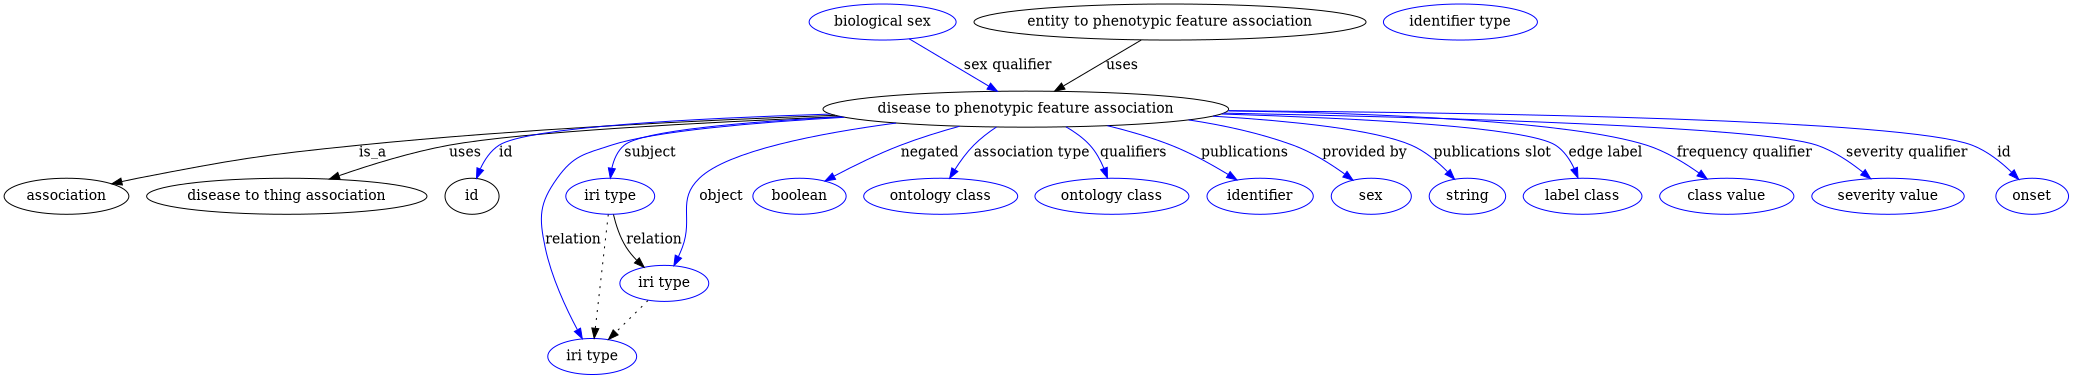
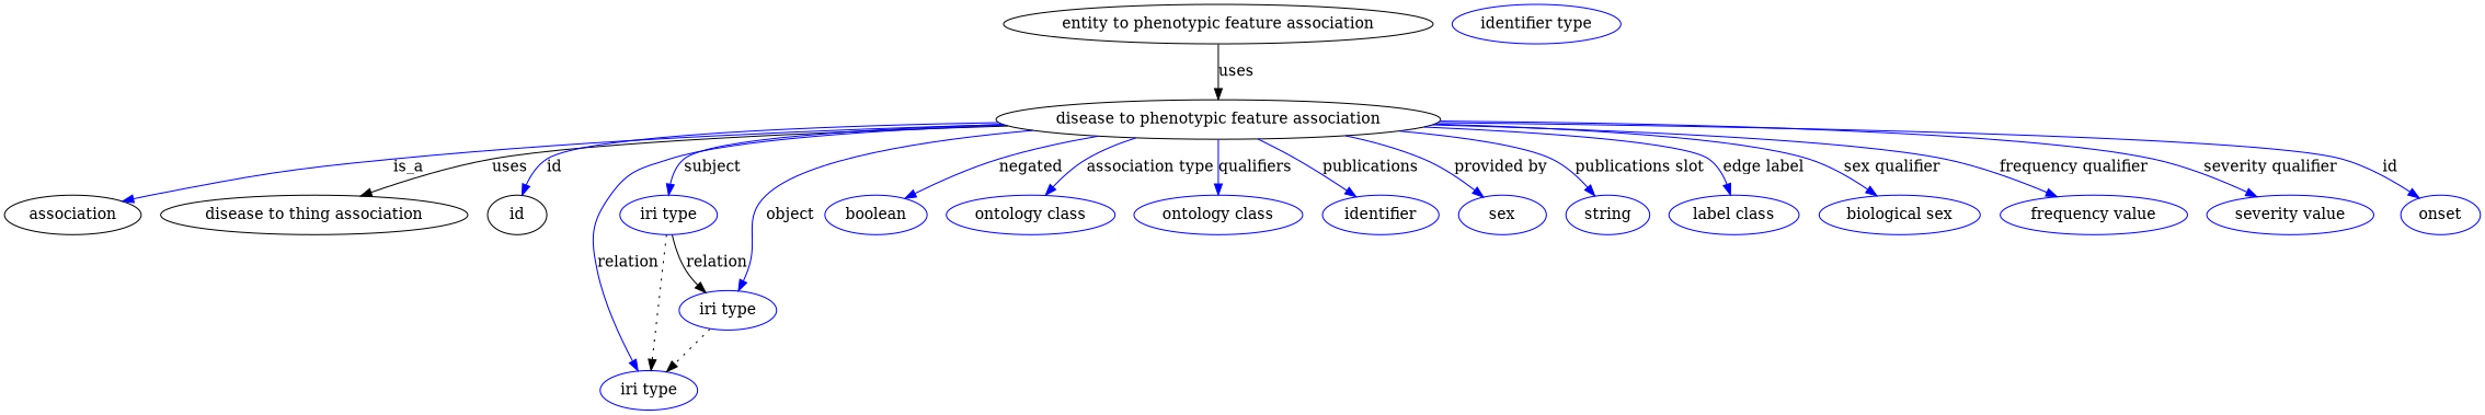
  digraph {
    node [color=blue]
    edge [color=blue style=solid]
    n1 [height=0.5 label="disease to phenotypic feature association" width=4.2917 color=""]
    association [height=0.5 width=1.3723 color=""]
    "disease to thing association" [height=0.5 width=2.9619 color=""]
    id [height=0.5 width=0.75 color=""]
    n5 [height=0.5 label="iri type" width=0.9834]
    n6 [height=0.5 label="iri type" width=0.9834]
    n7 [height=0.5 label="iri type" width=0.9834]
    n8 [height=0.5 label=boolean width=1.0584]
    n9 [height=0.5 label="ontology class" width=1.6931]
    n10 [height=0.5 label="ontology class" width=1.6931]
    n11 [height=0.5 label=identifier width=1.3859]
    n12 [height=0.5 label=sex width=1.1129]
    n13 [height=0.5 label=string width=0.8403]
    n14 [height=0.5 label="label class" width=1.2425]
    n15 [height=0.5 label="biological sex" width=1.652]
-   n16 [height=0.5 label="class value" width=1.8561]
+   n16 [height=0.5 label="frequency value" width=1.8561]
    n17 [height=0.5 label="severity value" width=1.6517]
    n18 [height=0.5 label=onset width=0.79928]
    "entity to phenotypic feature association" [height=0.5 width=4.1417 color=""]
    n20 [height=0.5 label="identifier type" width=1.652]
-   n1 -> association [label=is_a color="" style=""]
+   n1 -> association [label=is_a style=""]
    n1 -> "disease to thing association" [label=uses color="" style=""]
    n1 -> id [label=id]
    n1 -> n5 [label=subject]
    n1 -> n6 [label=relation]
    n1 -> n7 [label=object]
    n1 -> n8 [label=negated]
    n1 -> n9 [label="association type"]
    n1 -> n10 [label=qualifiers]
    n1 -> n11 [label=publications]
    n1 -> n12 [label="provided by"]
    n1 -> n13 [label="publications slot"]
    n1 -> n14 [label="edge label"]
-   n15 -> n1 [label="sex qualifier"]
+   n1 -> n15 [label="sex qualifier"]
    n1 -> n16 [label="frequency qualifier"]
    n1 -> n17 [label="severity qualifier"]
    n1 -> n18 [label=id]
    n5 -> n6 [style=dotted color=""]
    n5 -> n7 [label=relation color="" style=""]
    n7 -> n6 [style=dotted color=""]
    "entity to phenotypic feature association" -> n1 [label=uses color="" style=""]
  }
